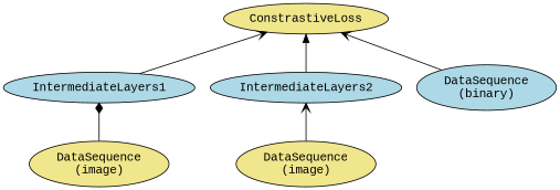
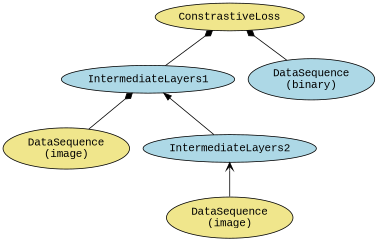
  digraph {
    fontname="Liberation Mono"
    rankdir=BT
    node [fillcolor=khaki fontname="Liberation Mono" style=filled]
    edge [arrowhead=diamond fontname="Liberation Mono"]
    n1 [label="DataSequence\n(image)"]
    IntermediateLayers1 [fillcolor=lightblue]
    ConstrastiveLoss
    n4 [label="DataSequence\n(image)"]
    IntermediateLayers2 [fillcolor=lightblue]
    n6 [fillcolor=lightblue label="DataSequence\n(binary)"]
    n1 -> IntermediateLayers1
-   IntermediateLayers1 -> ConstrastiveLoss [arrowhead=vee]
+   IntermediateLayers1 -> ConstrastiveLoss
    n4 -> IntermediateLayers2 [arrowhead=vee]
-   IntermediateLayers2 -> ConstrastiveLoss [arrowhead=normal]
-   n6 -> ConstrastiveLoss [arrowhead=vee]
+   IntermediateLayers2 -> IntermediateLayers1 [arrowhead=normal]
+   n6 -> ConstrastiveLoss
  }
